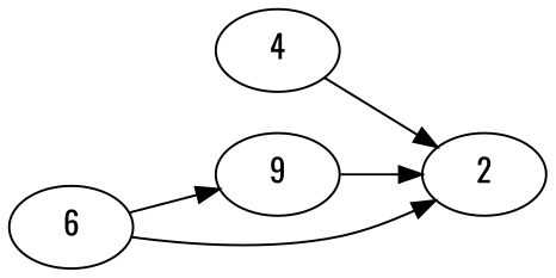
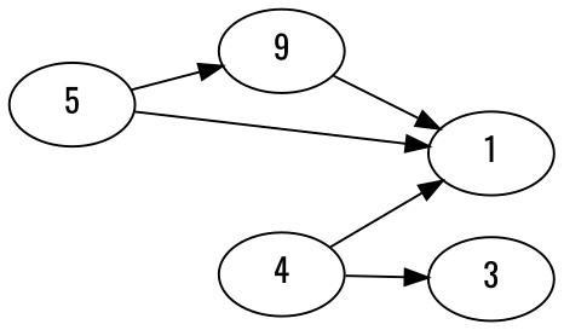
  digraph {
    fontname=Oswald
    rankdir=LR
    node [fontname=Oswald]
    edge [fontname=Oswald]
    n1 [label=9]
-   n2 [label=2]
+   n2 [label=1]
+   n3 [label=3]
    n4 [label=4]
-   n5 [label=6]
+   n5 [label=5]
    n1 -> n2
    n4 -> n2
+   n4 -> n3
    n5 -> n1
    n5 -> n2
  }
